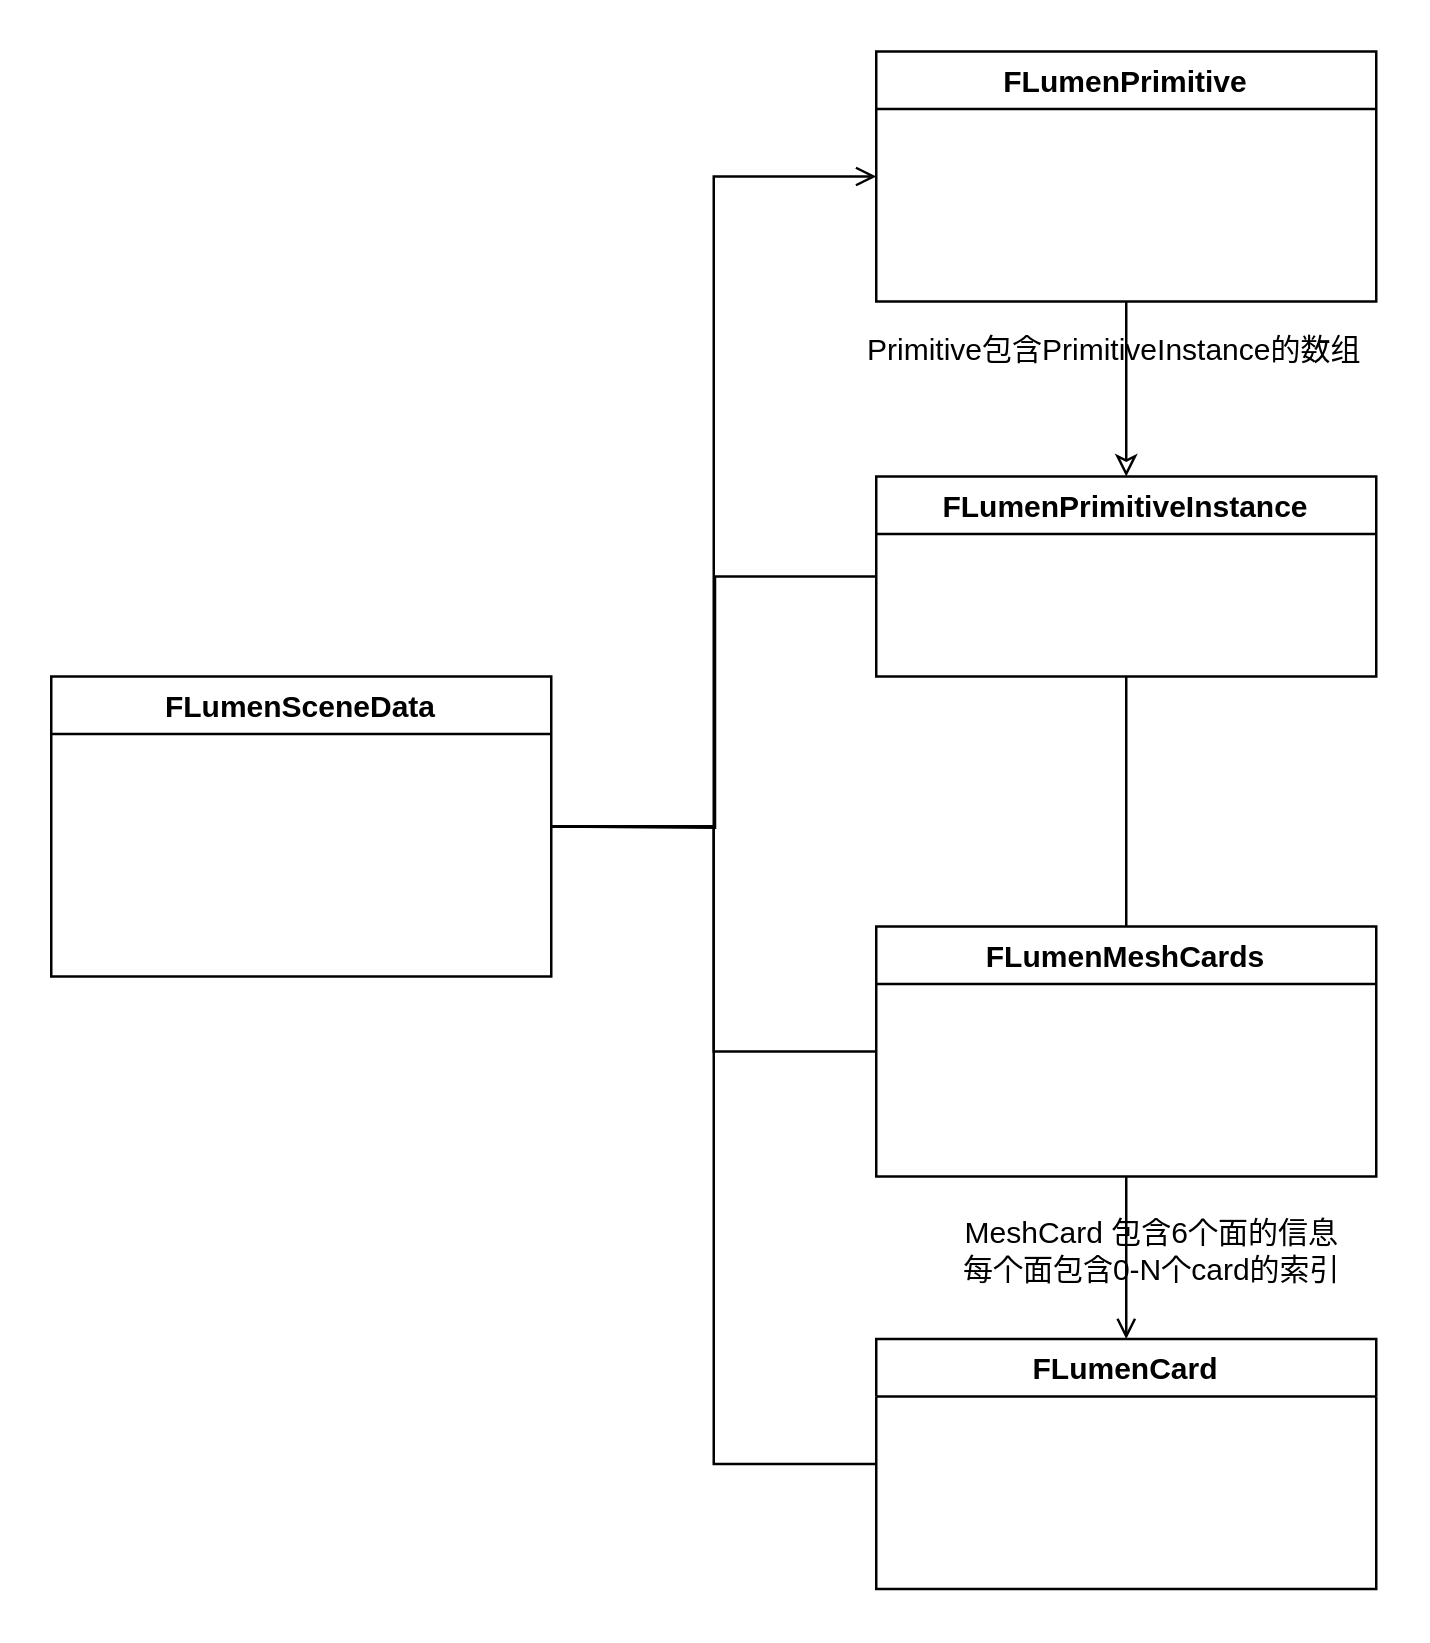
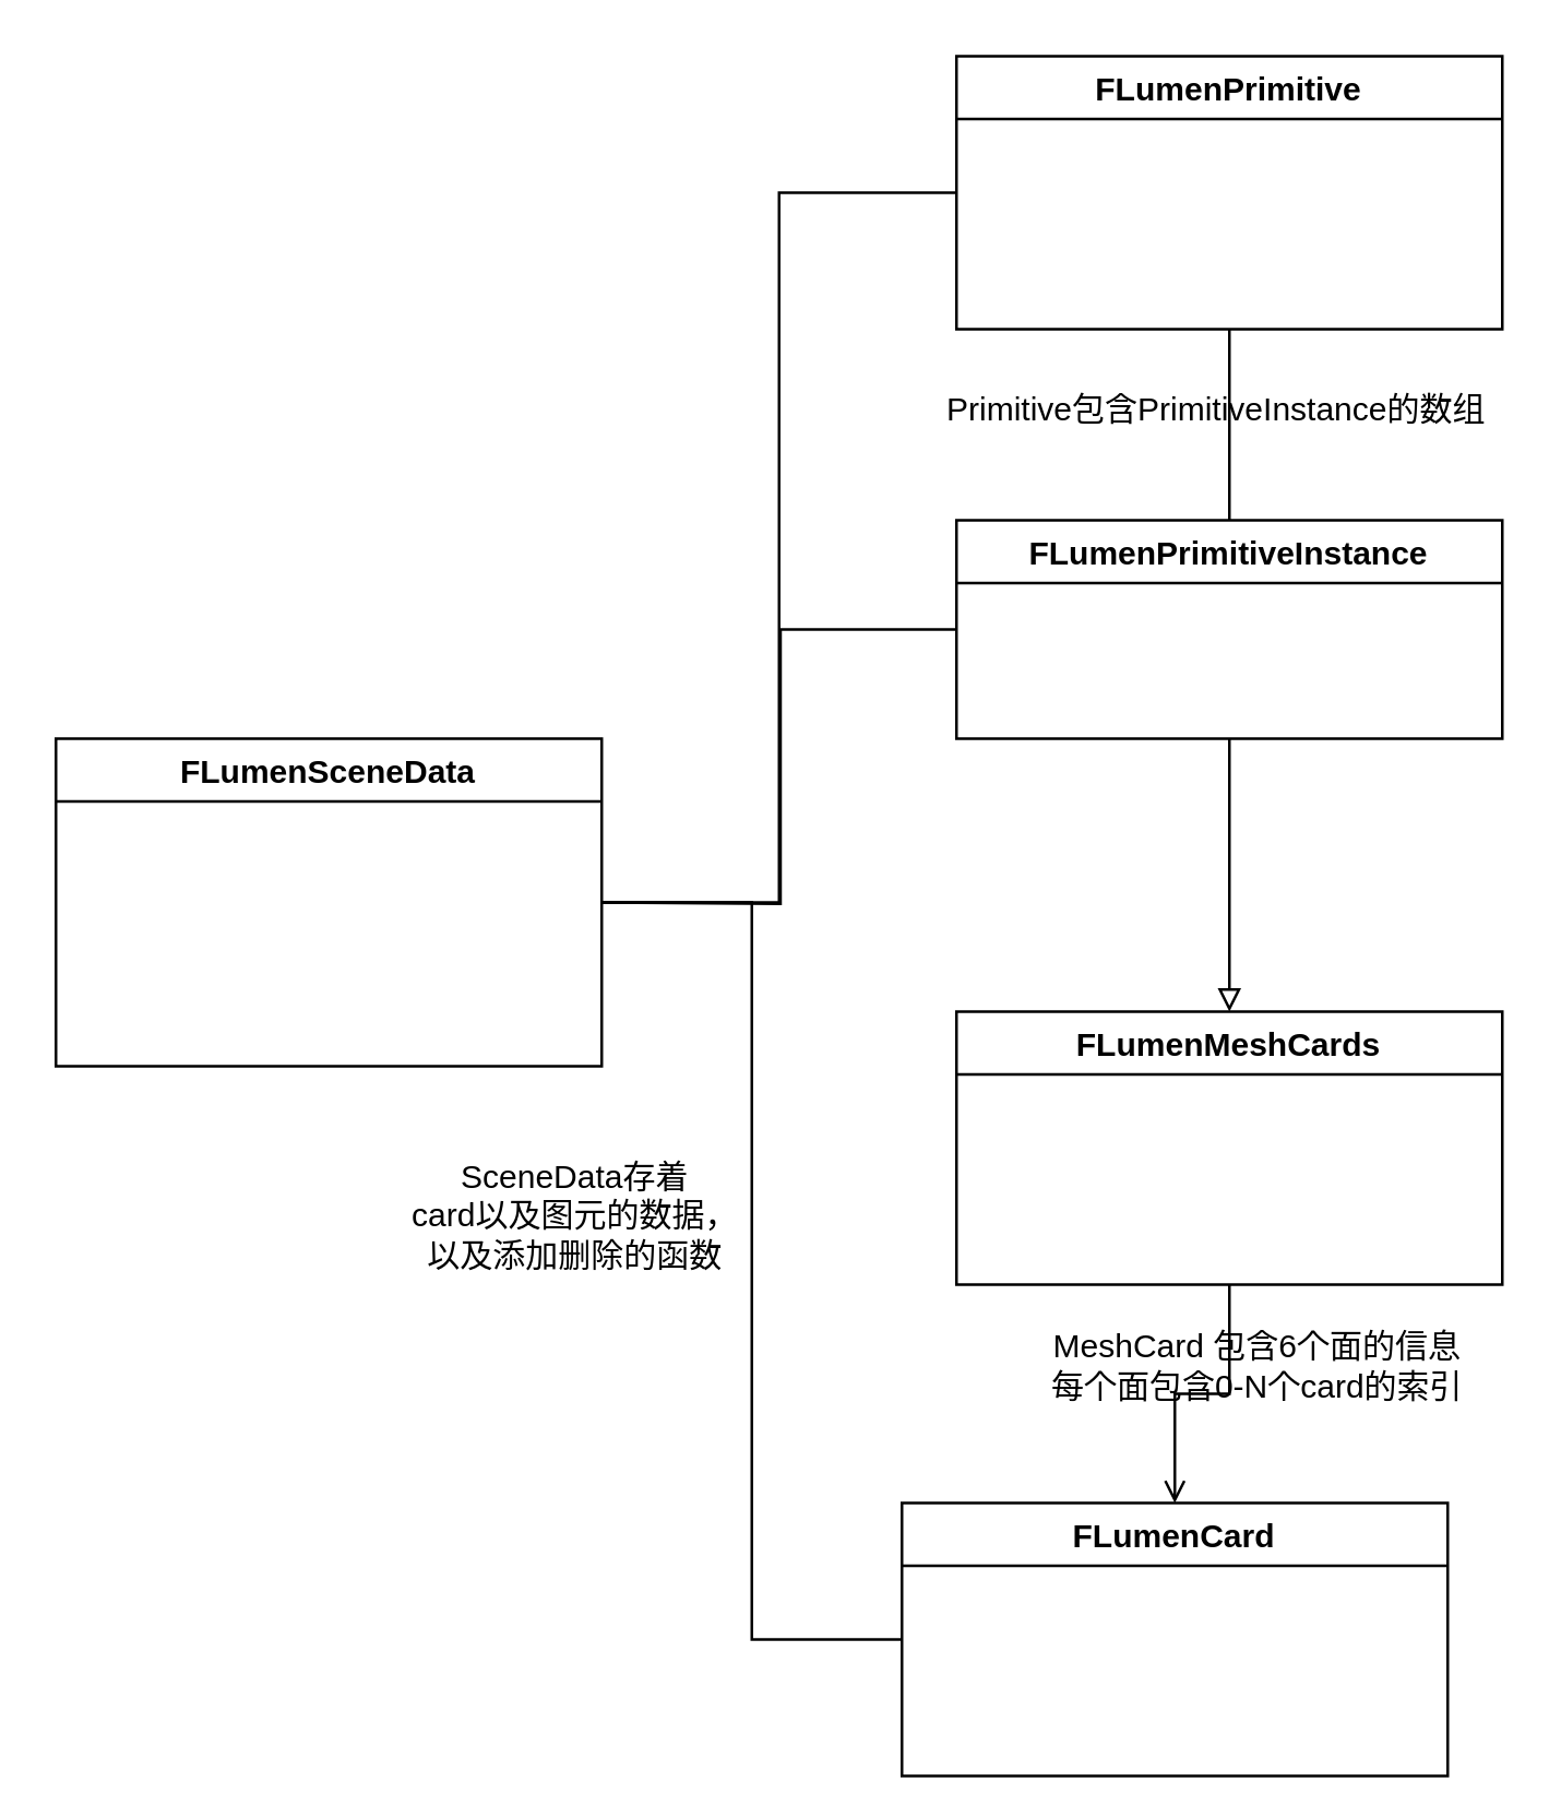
  <mxCell id="0" />
  <mxCell id="1" parent="0" />
- <mxCell id="2" style="edgeStyle=orthogonalEdgeStyle;rounded=0;orthogonalLoop=1;jettySize=auto;html=1;exitX=1;exitY=0.5;exitDx=0;exitDy=0;entryX=0;entryY=0.5;entryDx=0;entryDy=0;endArrow=open;endFill=0;" edge="1" parent="1" source="6" target="8"><mxGeometry relative="1" as="geometry" /></mxCell>
+ <mxCell id="2" style="edgeStyle=orthogonalEdgeStyle;rounded=0;orthogonalLoop=1;jettySize=auto;html=1;exitX=1;exitY=0.5;exitDx=0;exitDy=0;entryX=0;entryY=0.5;entryDx=0;entryDy=0;endArrow=none;endFill=0;" edge="1" parent="1" source="6" target="8"><mxGeometry relative="1" as="geometry" /></mxCell>
  <mxCell id="3" style="edgeStyle=orthogonalEdgeStyle;rounded=0;orthogonalLoop=1;jettySize=auto;html=1;entryX=0;entryY=0.5;entryDx=0;entryDy=0;endArrow=none;endFill=0;" edge="1" parent="1" target="10"><mxGeometry relative="1" as="geometry"><mxPoint x="220" y="330" as="sourcePoint" /></mxGeometry></mxCell>
- <mxCell id="4" style="edgeStyle=orthogonalEdgeStyle;rounded=0;orthogonalLoop=1;jettySize=auto;html=1;exitX=1;exitY=0.5;exitDx=0;exitDy=0;entryX=0;entryY=0.5;entryDx=0;entryDy=0;endArrow=none;endFill=0;" edge="1" parent="1" source="6" target="12"><mxGeometry relative="1" as="geometry" /></mxCell>
  <mxCell id="5" style="edgeStyle=orthogonalEdgeStyle;rounded=0;orthogonalLoop=1;jettySize=auto;html=1;exitX=1;exitY=0.5;exitDx=0;exitDy=0;entryX=0;entryY=0.5;entryDx=0;entryDy=0;endArrow=none;endFill=0;" edge="1" parent="1" source="6" target="13"><mxGeometry relative="1" as="geometry" /></mxCell>
  <mxCell id="6" value="FLumenSceneData" style="swimlane;" vertex="1" parent="1"><mxGeometry x="20" y="270" width="200" height="120" as="geometry" /></mxCell>
- <mxCell id="7" style="edgeStyle=orthogonalEdgeStyle;rounded=0;orthogonalLoop=1;jettySize=auto;html=1;exitX=0.5;exitY=1;exitDx=0;exitDy=0;endArrow=classic;endFill=0;" edge="1" parent="1" source="8" target="10"><mxGeometry relative="1" as="geometry" /></mxCell>
+ <mxCell id="7" style="edgeStyle=orthogonalEdgeStyle;rounded=0;orthogonalLoop=1;jettySize=auto;html=1;exitX=0.5;exitY=1;exitDx=0;exitDy=0;endArrow=none;endFill=0;" edge="1" parent="1" source="8" target="10"><mxGeometry relative="1" as="geometry" /></mxCell>
  <mxCell id="8" value="FLumenPrimitive" style="swimlane;" vertex="1" parent="1"><mxGeometry x="350" y="20" width="200" height="100" as="geometry" /></mxCell>
- <mxCell id="9" style="edgeStyle=orthogonalEdgeStyle;rounded=0;orthogonalLoop=1;jettySize=auto;html=1;entryX=0.5;entryY=0;entryDx=0;entryDy=0;endArrow=none;endFill=0;" edge="1" parent="1" source="10" target="12"><mxGeometry relative="1" as="geometry" /></mxCell>
+ <mxCell id="9" style="edgeStyle=orthogonalEdgeStyle;rounded=0;orthogonalLoop=1;jettySize=auto;html=1;entryX=0.5;entryY=0;entryDx=0;entryDy=0;endArrow=block;endFill=0;" edge="1" parent="1" source="10" target="12"><mxGeometry relative="1" as="geometry" /></mxCell>
  <mxCell id="10" value="FLumenPrimitiveInstance" style="swimlane;" vertex="1" parent="1"><mxGeometry x="350" y="190" width="200" height="80" as="geometry" /></mxCell>
  <mxCell id="11" style="edgeStyle=orthogonalEdgeStyle;rounded=0;orthogonalLoop=1;jettySize=auto;html=1;exitX=0.5;exitY=1;exitDx=0;exitDy=0;entryX=0.5;entryY=0;entryDx=0;entryDy=0;endArrow=open;endFill=0;" edge="1" parent="1" source="12" target="13"><mxGeometry relative="1" as="geometry" /></mxCell>
  <mxCell id="12" value="FLumenMeshCards" style="swimlane;" vertex="1" parent="1"><mxGeometry x="350" y="370" width="200" height="100" as="geometry" /></mxCell>
- <mxCell id="13" value="FLumenCard" style="swimlane;" vertex="1" parent="1"><mxGeometry x="350" y="535" width="200" height="100" as="geometry" /></mxCell>
+ <mxCell id="13" value="FLumenCard" style="swimlane;" vertex="1" parent="1"><mxGeometry x="330" y="550" width="200" height="100" as="geometry" /></mxCell>
  <mxCell id="14" value="MeshCard 包含6个面的信息&lt;br&gt;每个面包含0-N个card的索引" style="text;html=1;align=center;verticalAlign=middle;resizable=0;points=[];autosize=1;strokeColor=none;" vertex="1" parent="1"><mxGeometry x="375" y="485" width="170" height="30" as="geometry" /></mxCell>
- <mxCell id="15" value="Primitive包含PrimitiveInstance的数组" style="text;html=1;align=center;verticalAlign=middle;resizable=0;points=[];autosize=1;strokeColor=none;" vertex="1" parent="1"><mxGeometry x="340" y="130" width="210" height="20" as="geometry" /></mxCell>
+ <mxCell id="15" value="Primitive包含PrimitiveInstance的数组" style="text;html=1;align=center;verticalAlign=middle;resizable=0;points=[];autosize=1;strokeColor=none;" vertex="1" parent="1"><mxGeometry x="340" y="140" width="210" height="20" as="geometry" /></mxCell>
+ <mxCell id="16" value="SceneData存着&lt;br&gt;card以及图元的数据，&lt;br&gt;以及添加删除的函数" style="text;html=1;align=center;verticalAlign=middle;resizable=0;points=[];autosize=1;strokeColor=none;" vertex="1" parent="1"><mxGeometry x="145" y="420" width="130" height="50" as="geometry" /></mxCell>
